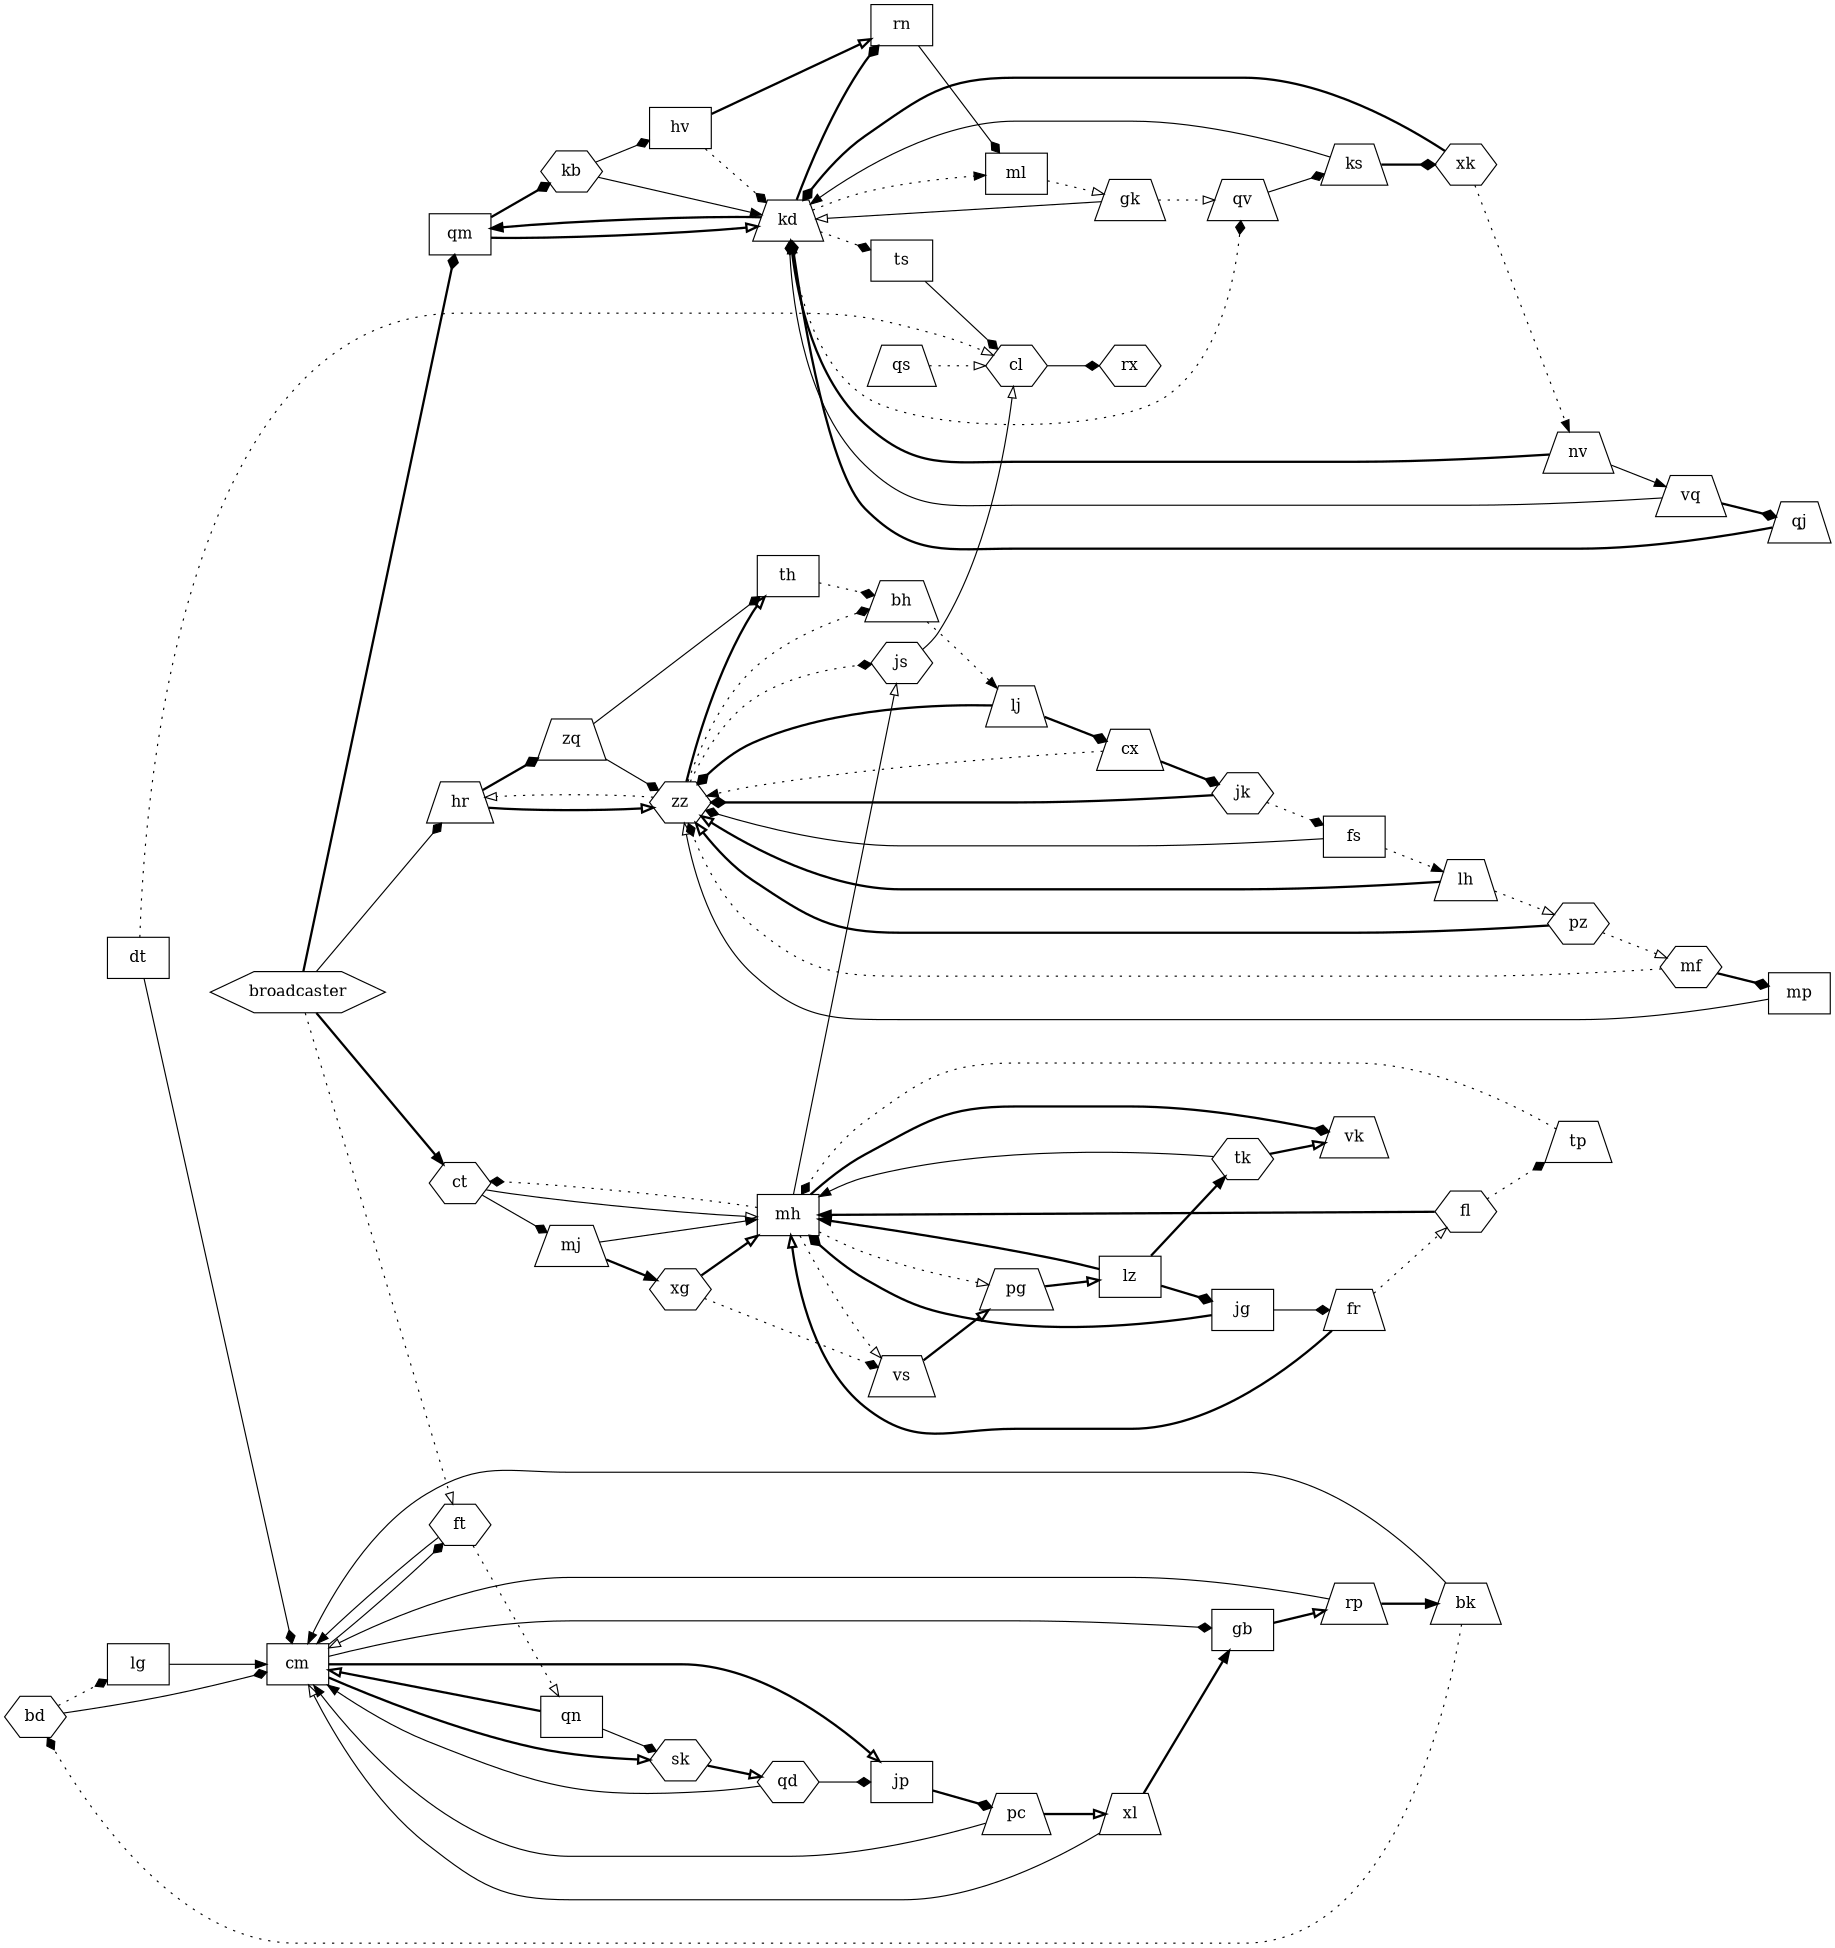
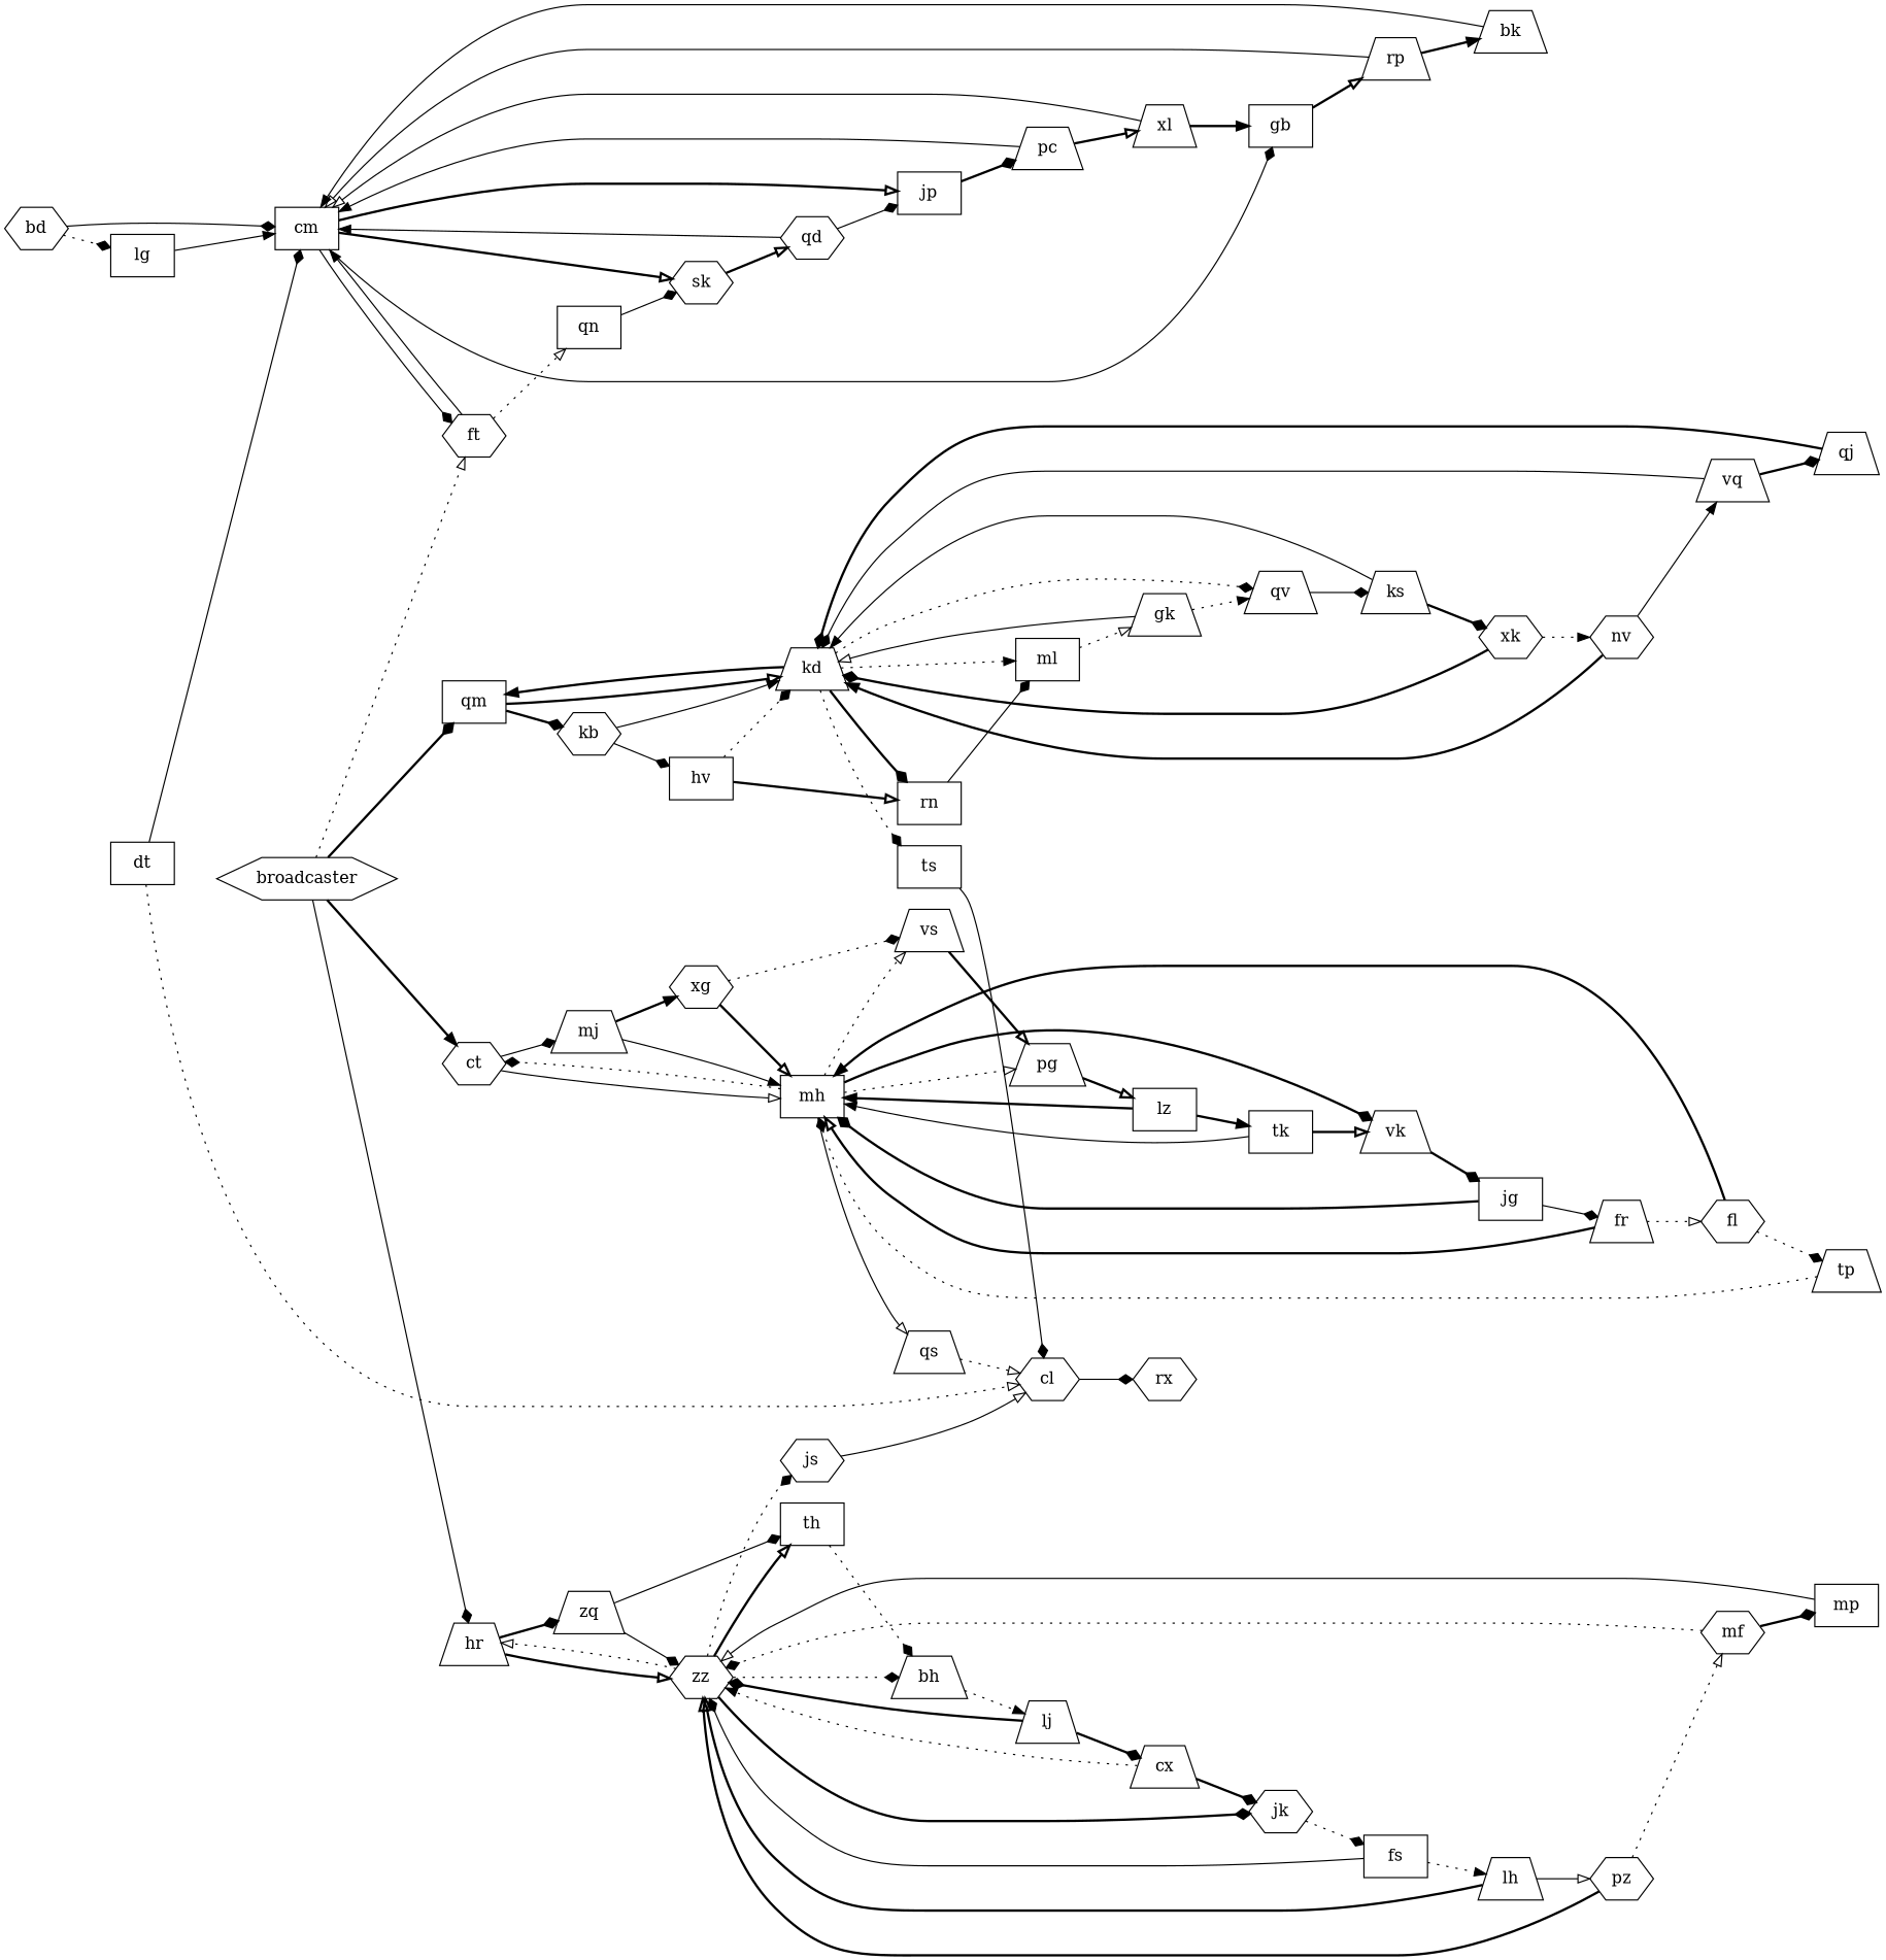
  digraph {
    rankdir=LR
    node [shape=trapezium]
    edge [arrowhead=diamond style=bold]
    bd [shape=hexagon]
    lg [shape=box]
    cm [shape=box]
    ft [shape=hexagon]
    jp [shape=box]
    sk [shape=hexagon]
    gb [shape=box]
    qn [shape=box]
    pc
    qd [shape=hexagon]
    dt [shape=box]
    cl [shape=hexagon]
    rp
    broadcaster [shape=hexagon]
    ct [shape=hexagon]
    hr
    qm [shape=box]
    mj
    mh [shape=box]
    zz [shape=hexagon]
    zq
    kd
    kb [shape=hexagon]
    xg [shape=hexagon]
    vs
    qs
    vk
    pg
    bh
    th [shape=box]
    jk [shape=hexagon]
    js [shape=hexagon]
    rn [shape=box]
    ml [shape=box]
    qv
    ts [shape=box]
    hv [shape=box]
    lj
    cx
    fs [shape=box]
    lh
    rx [shape=hexagon]
    gk
    ks
    xk [shape=hexagon]
-   nv
+   nv [shape=hexagon]
    vq
    xl
    bk
    pz [shape=hexagon]
    qj
    jg [shape=box]
    lz [shape=box]
    mf [shape=hexagon]
    mp [shape=box]
    fr
-   tk [shape=hexagon]
+   tk [shape=box]
    fl [shape=hexagon]
    tp
    bd -> lg [style=dotted]
    bd -> cm [style=solid]
    lg -> cm [arrowhead=normal style=solid]
    cm -> ft [style=solid]
    cm -> jp [arrowhead=onormal]
    cm -> sk [arrowhead=onormal]
    cm -> gb [style=solid]
    ft -> cm [arrowhead=normal style=solid]
    ft -> qn [arrowhead=onormal style=dotted]
    jp -> pc
    sk -> qd [arrowhead=onormal]
    gb -> rp [arrowhead=onormal]
-   qn -> cm [arrowhead=onormal]
    qn -> sk [style=solid]
    pc -> cm [arrowhead=normal style=solid]
    pc -> xl [arrowhead=onormal]
    qd -> cm [arrowhead=normal style=solid]
    qd -> jp [style=solid]
    dt -> cm [style=solid]
    dt -> cl [arrowhead=onormal style=dotted]
    cl -> rx [style=solid]
    rp -> cm [arrowhead=onormal style=solid]
    rp -> bk [arrowhead=normal]
    broadcaster -> ft [arrowhead=onormal style=dotted]
    broadcaster -> ct [arrowhead=normal]
    broadcaster -> hr [style=solid]
    broadcaster -> qm
    ct -> mj [style=solid]
    ct -> mh [arrowhead=onormal style=solid]
    hr -> zz [arrowhead=onormal]
    hr -> zq
    qm -> kd [arrowhead=onormal]
    qm -> kb
    mj -> mh [arrowhead=normal style=solid]
    mj -> xg [arrowhead=normal]
    mh -> ct [style=dotted]
    mh -> vs [arrowhead=onormal style=dotted]
-   mh -> js [arrowhead=onormal style=solid]
+   mh -> qs [arrowhead=onormal style=solid]
    mh -> vk
    mh -> pg [arrowhead=onormal style=dotted]
    zz -> hr [arrowhead=onormal style=dotted]
    zz -> bh [style=dotted]
    zz -> th [arrowhead=onormal]
-   jk -> zz
+   zz -> jk
    zz -> js [style=dotted]
    zq -> zz [style=solid]
    zq -> th [style=solid]
    kd -> qm [arrowhead=normal]
    kd -> rn
    kd -> ml [arrowhead=normal style=dotted]
    kd -> qv [style=dotted]
    kd -> ts [style=dotted]
    kb -> kd [arrowhead=normal style=solid]
    kb -> hv [style=solid]
    xg -> mh [arrowhead=onormal]
    xg -> vs [style=dotted]
    vs -> pg [arrowhead=onormal]
    qs -> cl [arrowhead=onormal style=dotted]
-   lz -> jg
+   vk -> jg
    pg -> lz [arrowhead=onormal]
    bh -> lj [arrowhead=normal style=dotted]
    th -> bh [style=dotted]
    jk -> fs [style=dotted]
    js -> cl [arrowhead=onormal style=solid]
    rn -> ml [style=solid]
    ml -> gk [arrowhead=onormal style=dotted]
    qv -> ks [style=solid]
    ts -> cl [style=solid]
    hv -> kd [style=dotted]
    hv -> rn [arrowhead=onormal]
    lj -> zz
    lj -> cx
    cx -> zz [arrowhead=normal style=dotted]
    cx -> jk
    fs -> zz [style=solid]
    fs -> lh [arrowhead=normal style=dotted]
    lh -> zz [arrowhead=onormal]
-   lh -> pz [arrowhead=onormal style=dotted]
+   lh -> pz [arrowhead=onormal style=solid]
    gk -> kd [arrowhead=onormal style=solid]
-   gk -> qv [arrowhead=onormal style=dotted]
+   gk -> qv [arrowhead=normal style=dotted]
    ks -> kd [arrowhead=normal style=solid]
    ks -> xk
    xk -> kd
    xk -> nv [arrowhead=normal style=dotted]
    nv -> kd [arrowhead=normal]
    nv -> vq [arrowhead=normal style=solid]
    vq -> kd [style=solid]
    vq -> qj
    xl -> cm [arrowhead=onormal style=solid]
    xl -> gb [arrowhead=normal]
-   bk -> bd [style=dotted]
    bk -> cm [arrowhead=normal style=solid]
    pz -> zz [arrowhead=onormal]
    pz -> mf [arrowhead=onormal style=dotted]
    qj -> kd
    jg -> mh
    jg -> fr [style=solid]
    lz -> mh [arrowhead=normal]
    lz -> tk [arrowhead=normal]
    mf -> zz [style=dotted]
    mf -> mp
    mp -> zz [arrowhead=onormal style=solid]
    fr -> mh [arrowhead=onormal]
    fr -> fl [arrowhead=onormal style=dotted]
    tk -> mh [arrowhead=normal style=solid]
    tk -> vk [arrowhead=onormal]
    fl -> mh [arrowhead=normal]
    fl -> tp [style=dotted]
    tp -> mh [style=dotted]
  }
